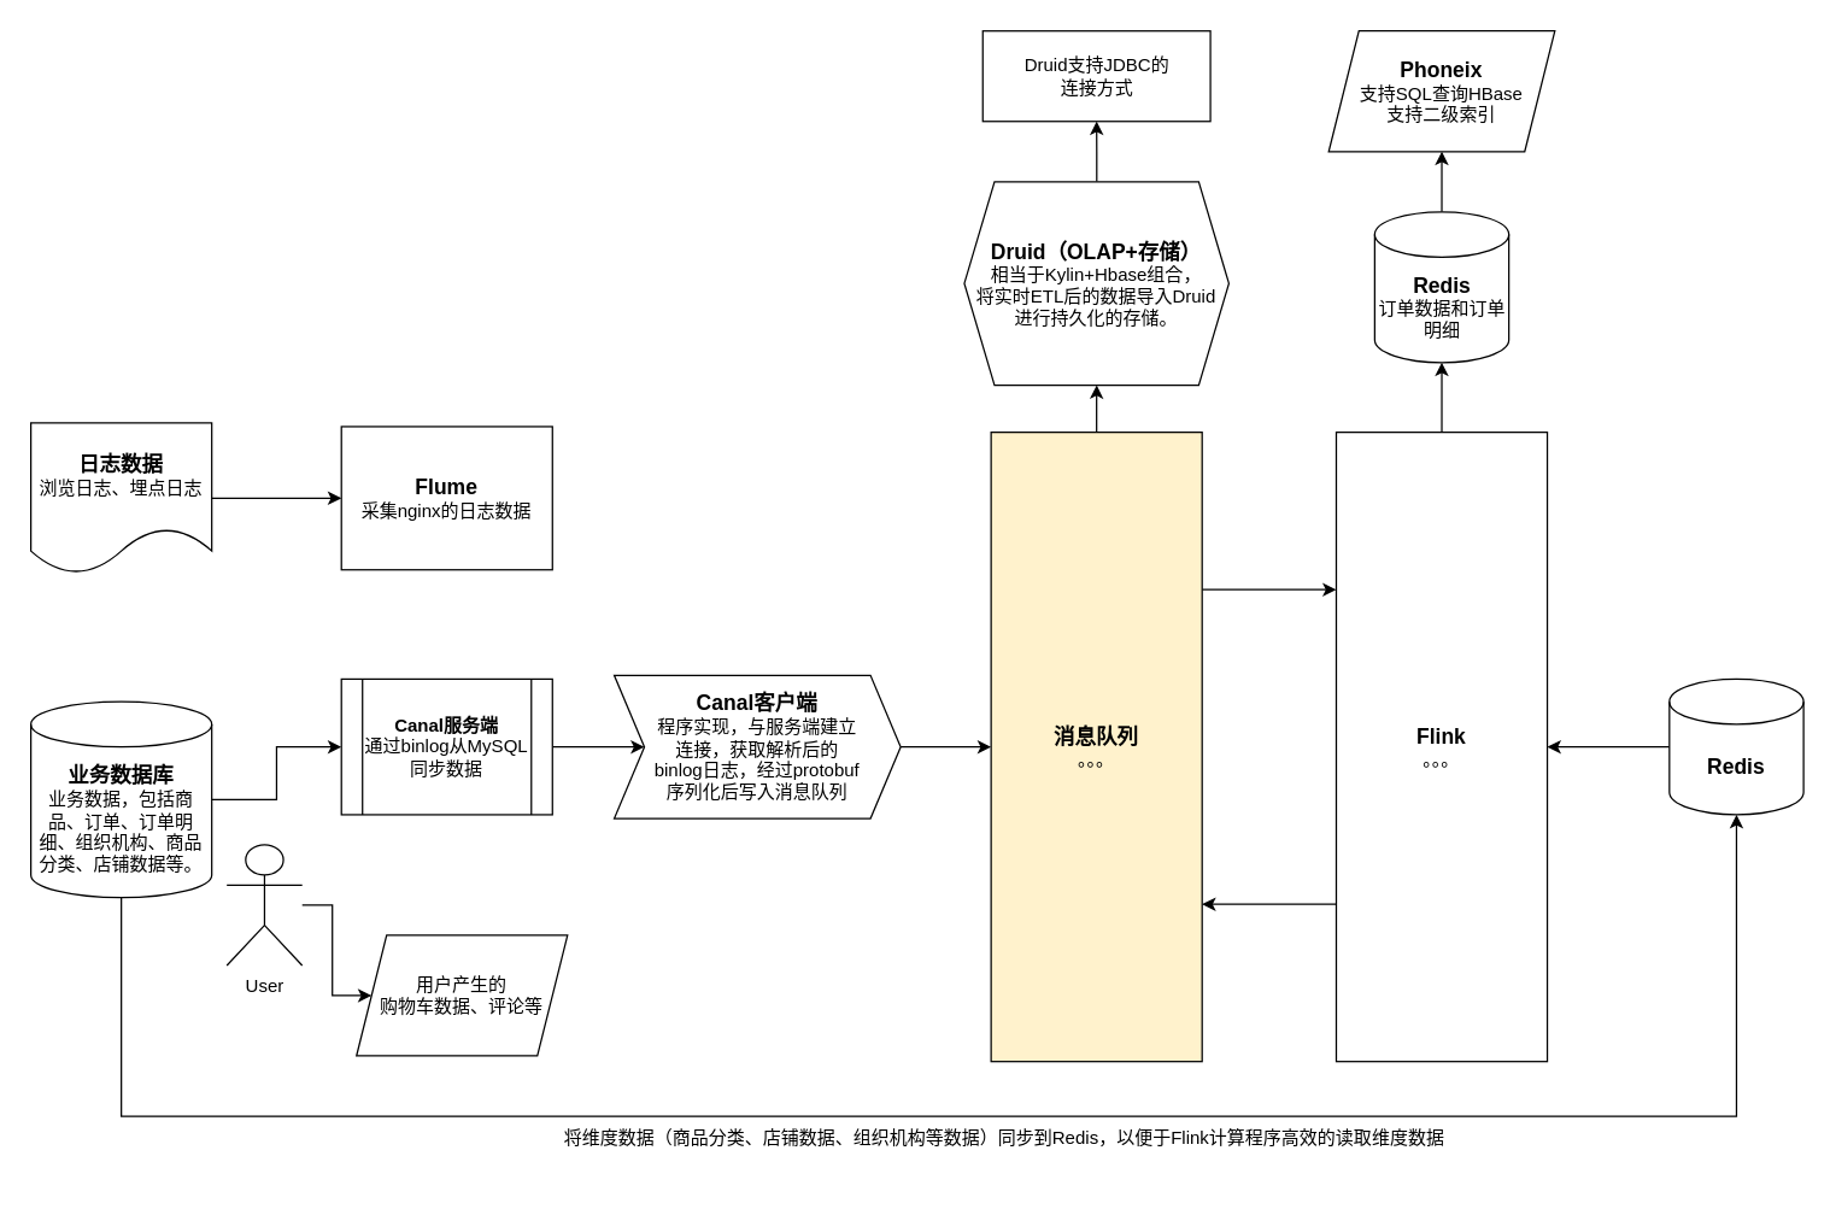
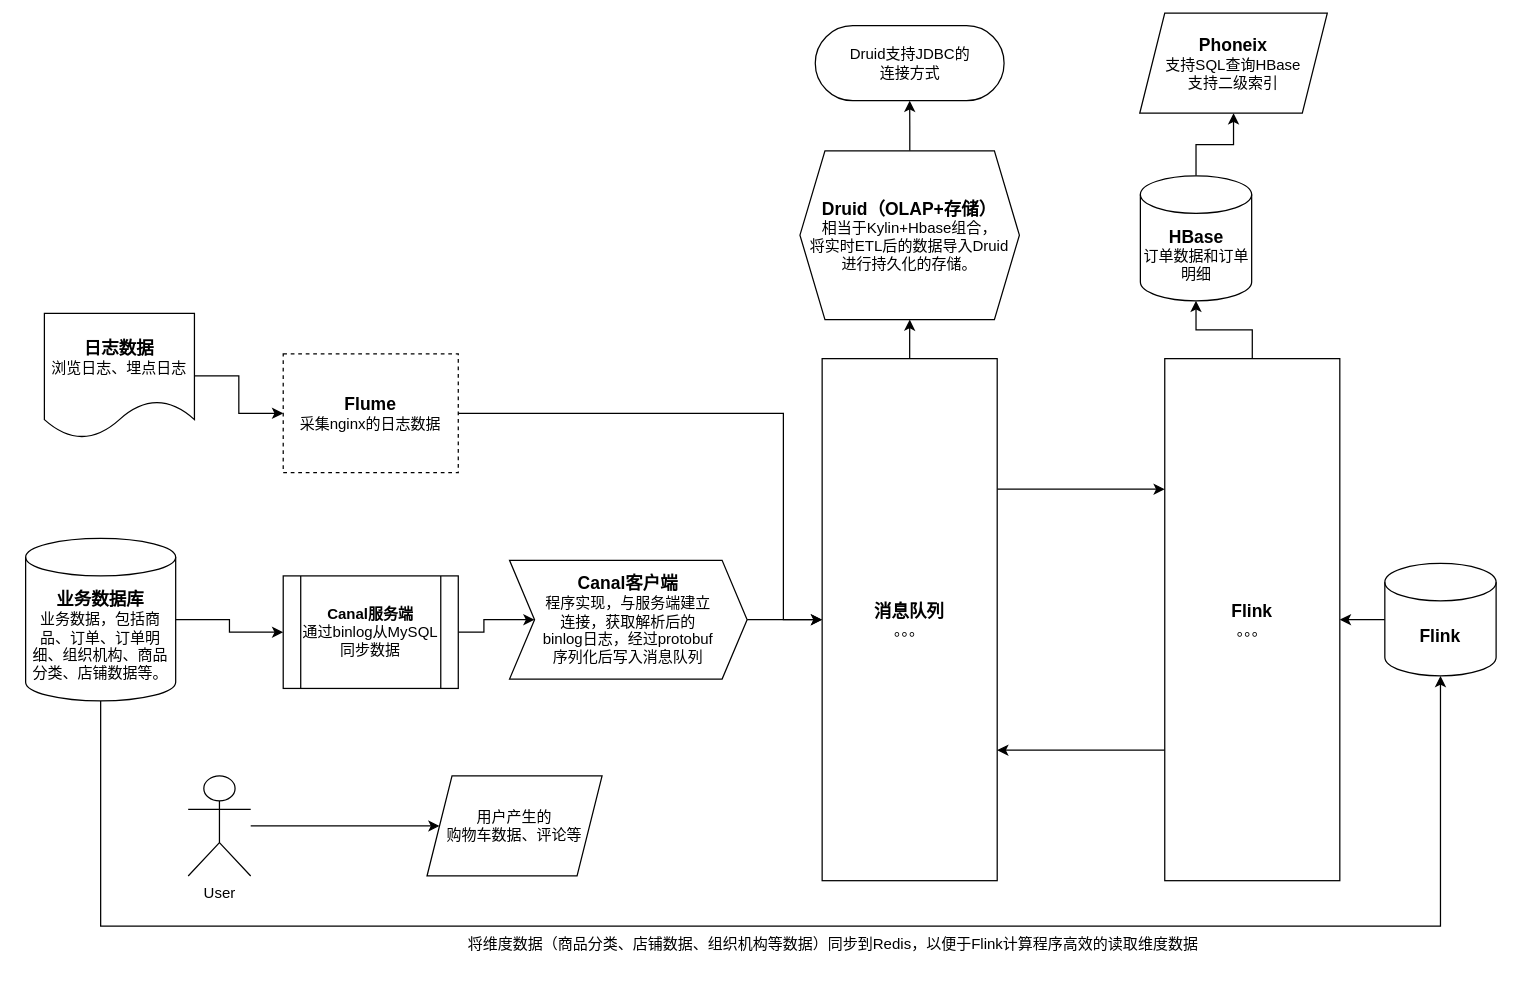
  <mxCell id="0" />
  <mxCell id="1" parent="0" />
  <mxCell id="2" style="edgeStyle=orthogonalEdgeStyle;rounded=0;orthogonalLoop=1;jettySize=auto;html=1;entryX=0;entryY=0.5;entryDx=0;entryDy=0;" edge="1" parent="1" source="3" target="8"><mxGeometry relative="1" as="geometry" /></mxCell>
- <mxCell id="3" value="&lt;b&gt;&lt;font style=&quot;font-size: 14px&quot;&gt;日志数据&lt;/font&gt;&lt;br&gt;&lt;/b&gt;&lt;span&gt;浏览日志、埋点日志&lt;/span&gt;" style="shape=document;whiteSpace=wrap;html=1;boundedLbl=1;" vertex="1" parent="1"><mxGeometry x="20" y="280" width="120" height="100" as="geometry" /></mxCell>
+ <mxCell id="3" value="&lt;b&gt;&lt;font style=&quot;font-size: 14px&quot;&gt;日志数据&lt;/font&gt;&lt;br&gt;&lt;/b&gt;&lt;span&gt;浏览日志、埋点日志&lt;/span&gt;" style="shape=document;whiteSpace=wrap;html=1;boundedLbl=1;" vertex="1" parent="1"><mxGeometry x="35" y="250" width="120" height="100" as="geometry" /></mxCell>
  <mxCell id="4" style="edgeStyle=orthogonalEdgeStyle;rounded=0;orthogonalLoop=1;jettySize=auto;html=1;exitX=1;exitY=0.25;exitDx=0;exitDy=0;entryX=0;entryY=0.25;entryDx=0;entryDy=0;" edge="1" parent="1" source="6" target="21"><mxGeometry relative="1" as="geometry" /></mxCell>
  <mxCell id="5" value="" style="edgeStyle=orthogonalEdgeStyle;rounded=0;orthogonalLoop=1;jettySize=auto;html=1;" edge="1" parent="1" source="6" target="29"><mxGeometry relative="1" as="geometry" /></mxCell>
- <mxCell id="6" value="&lt;b&gt;&lt;font style=&quot;font-size: 14px&quot;&gt;消息队列&lt;br&gt;&lt;/font&gt;&lt;/b&gt;。。。" style="rounded=0;whiteSpace=wrap;html=1;fillColor=#fff2cc;" vertex="1" parent="1"><mxGeometry x="657" y="286.25" width="140" height="417.5" as="geometry" /></mxCell>
- <mxCell id="8" value="&lt;b&gt;&lt;font style=&quot;font-size: 14px&quot;&gt;Flume&lt;/font&gt;&lt;/b&gt;&lt;br&gt;采集nginx的日志数据" style="rounded=0;whiteSpace=wrap;html=1;" vertex="1" parent="1"><mxGeometry x="226" y="282.5" width="140" height="95" as="geometry" /></mxCell>
- <mxCell id="9" value="用户产生的&lt;br&gt;购物车数据、评论等" style="shape=parallelogram;perimeter=parallelogramPerimeter;whiteSpace=wrap;html=1;fixedSize=1;" vertex="1" parent="1"><mxGeometry x="236" y="620" width="140" height="80" as="geometry" /></mxCell>
+ <mxCell id="6" value="&lt;b&gt;&lt;font style=&quot;font-size: 14px&quot;&gt;消息队列&lt;br&gt;&lt;/font&gt;&lt;/b&gt;。。。" style="rounded=0;whiteSpace=wrap;html=1;" vertex="1" parent="1"><mxGeometry x="657" y="286.25" width="140" height="417.5" as="geometry" /></mxCell>
+ <mxCell id="7" style="edgeStyle=orthogonalEdgeStyle;rounded=0;orthogonalLoop=1;jettySize=auto;html=1;entryX=0;entryY=0.5;entryDx=0;entryDy=0;" edge="1" parent="1" source="8" target="6"><mxGeometry relative="1" as="geometry"><Array as="points"><mxPoint x="626" y="330" /><mxPoint x="626" y="495" /></Array></mxGeometry></mxCell>
+ <mxCell id="8" value="&lt;b&gt;&lt;font style=&quot;font-size: 14px&quot;&gt;Flume&lt;/font&gt;&lt;/b&gt;&lt;br&gt;采集nginx的日志数据" style="rounded=0;whiteSpace=wrap;html=1;dashed=1;" vertex="1" parent="1"><mxGeometry x="226" y="282.5" width="140" height="95" as="geometry" /></mxCell>
+ <mxCell id="9" value="用户产生的&lt;br&gt;购物车数据、评论等" style="shape=parallelogram;perimeter=parallelogramPerimeter;whiteSpace=wrap;html=1;fixedSize=1;" vertex="1" parent="1"><mxGeometry x="341" y="620" width="140" height="80" as="geometry" /></mxCell>
  <mxCell id="10" style="edgeStyle=orthogonalEdgeStyle;rounded=0;orthogonalLoop=1;jettySize=auto;html=1;entryX=0;entryY=0.5;entryDx=0;entryDy=0;" edge="1" parent="1" source="12" target="14"><mxGeometry relative="1" as="geometry" /></mxCell>
  <mxCell id="11" style="edgeStyle=orthogonalEdgeStyle;rounded=0;orthogonalLoop=1;jettySize=auto;html=1;entryX=0.5;entryY=1;entryDx=0;entryDy=0;entryPerimeter=0;" edge="1" parent="1" source="12" target="23"><mxGeometry relative="1" as="geometry"><Array as="points"><mxPoint x="80" y="740" /><mxPoint x="1152" y="740" /></Array></mxGeometry></mxCell>
- <mxCell id="12" value="&lt;b style=&quot;font-family: &amp;#34;helvetica&amp;#34;&quot;&gt;&lt;font style=&quot;font-size: 14px&quot;&gt;业务数据库&lt;/font&gt;&lt;br&gt;&lt;/b&gt;&lt;span style=&quot;font-family: &amp;#34;helvetica&amp;#34;&quot;&gt;业务数据，包括商品、订单、订单明细、组织机构、商品分类、店铺数据等。&lt;/span&gt;" style="shape=cylinder3;whiteSpace=wrap;html=1;boundedLbl=1;backgroundOutline=1;size=15;" vertex="1" parent="1"><mxGeometry x="20" y="465" width="120" height="130" as="geometry" /></mxCell>
+ <mxCell id="12" value="&lt;b style=&quot;font-family: &amp;#34;helvetica&amp;#34;&quot;&gt;&lt;font style=&quot;font-size: 14px&quot;&gt;业务数据库&lt;/font&gt;&lt;br&gt;&lt;/b&gt;&lt;span style=&quot;font-family: &amp;#34;helvetica&amp;#34;&quot;&gt;业务数据，包括商品、订单、订单明细、组织机构、商品分类、店铺数据等。&lt;/span&gt;" style="shape=cylinder3;whiteSpace=wrap;html=1;boundedLbl=1;backgroundOutline=1;size=15;" vertex="1" parent="1"><mxGeometry x="20" y="430" width="120" height="130" as="geometry" /></mxCell>
  <mxCell id="13" style="edgeStyle=orthogonalEdgeStyle;rounded=0;orthogonalLoop=1;jettySize=auto;html=1;entryX=0;entryY=0.5;entryDx=0;entryDy=0;" edge="1" parent="1" source="14" target="16"><mxGeometry relative="1" as="geometry" /></mxCell>
- <mxCell id="14" value="&lt;b&gt;&lt;font style=&quot;font-size: 12px&quot;&gt;Canal服务端&lt;/font&gt;&lt;/b&gt;&lt;br&gt;通过binlog从MySQL同步数据" style="shape=process;whiteSpace=wrap;html=1;backgroundOutline=1;" vertex="1" parent="1"><mxGeometry x="226" y="450" width="140" height="90" as="geometry" /></mxCell>
+ <mxCell id="14" value="&lt;b&gt;&lt;font style=&quot;font-size: 12px&quot;&gt;Canal服务端&lt;/font&gt;&lt;/b&gt;&lt;br&gt;通过binlog从MySQL同步数据" style="shape=process;whiteSpace=wrap;html=1;backgroundOutline=1;" vertex="1" parent="1"><mxGeometry x="226" y="460" width="140" height="90" as="geometry" /></mxCell>
  <mxCell id="15" style="edgeStyle=orthogonalEdgeStyle;rounded=0;orthogonalLoop=1;jettySize=auto;html=1;exitX=1;exitY=0.5;exitDx=0;exitDy=0;entryX=0;entryY=0.5;entryDx=0;entryDy=0;" edge="1" parent="1" source="16" target="6"><mxGeometry relative="1" as="geometry" /></mxCell>
  <mxCell id="16" value="&lt;b&gt;&lt;font style=&quot;font-size: 14px&quot;&gt;Canal客户端&lt;/font&gt;&lt;/b&gt;&lt;br&gt;程序实现，与服务端建立&lt;br&gt;连接，获取解析后的&lt;br&gt;binlog日志，经过protobuf&lt;br&gt;序列化后写入消息队列" style="shape=step;perimeter=stepPerimeter;whiteSpace=wrap;html=1;fixedSize=1;" vertex="1" parent="1"><mxGeometry x="407" y="447.5" width="190" height="95" as="geometry" /></mxCell>
  <mxCell id="17" value="" style="edgeStyle=orthogonalEdgeStyle;rounded=0;orthogonalLoop=1;jettySize=auto;html=1;" edge="1" parent="1" source="18" target="9"><mxGeometry relative="1" as="geometry" /></mxCell>
- <mxCell id="18" value="User" style="shape=umlActor;verticalLabelPosition=bottom;verticalAlign=top;html=1;outlineConnect=0;" vertex="1" parent="1"><mxGeometry x="150" y="560" width="50" height="80" as="geometry" /></mxCell>
+ <mxCell id="18" value="User" style="shape=umlActor;verticalLabelPosition=bottom;verticalAlign=top;html=1;outlineConnect=0;" vertex="1" parent="1"><mxGeometry x="150" y="620" width="50" height="80" as="geometry" /></mxCell>
  <mxCell id="19" style="edgeStyle=orthogonalEdgeStyle;rounded=0;orthogonalLoop=1;jettySize=auto;html=1;exitX=0;exitY=0.75;exitDx=0;exitDy=0;entryX=1;entryY=0.75;entryDx=0;entryDy=0;" edge="1" parent="1" source="21" target="6"><mxGeometry relative="1" as="geometry" /></mxCell>
  <mxCell id="20" value="" style="edgeStyle=orthogonalEdgeStyle;rounded=0;orthogonalLoop=1;jettySize=auto;html=1;" edge="1" parent="1" source="21" target="26"><mxGeometry relative="1" as="geometry" /></mxCell>
- <mxCell id="21" value="&lt;b&gt;&lt;font style=&quot;font-size: 14px&quot;&gt;Flink&lt;/font&gt;&lt;/b&gt;&lt;br&gt;。。。" style="rounded=0;whiteSpace=wrap;html=1;" vertex="1" parent="1"><mxGeometry x="886" y="286.25" width="140" height="417.5" as="geometry" /></mxCell>
+ <mxCell id="21" value="&lt;b&gt;&lt;font style=&quot;font-size: 14px&quot;&gt;Flink&lt;/font&gt;&lt;/b&gt;&lt;br&gt;。。。" style="rounded=0;whiteSpace=wrap;html=1;" vertex="1" parent="1"><mxGeometry x="931" y="286.25" width="140" height="417.5" as="geometry" /></mxCell>
  <mxCell id="22" style="edgeStyle=orthogonalEdgeStyle;rounded=0;orthogonalLoop=1;jettySize=auto;html=1;exitX=0;exitY=0.5;exitDx=0;exitDy=0;exitPerimeter=0;entryX=1;entryY=0.5;entryDx=0;entryDy=0;" edge="1" parent="1" source="23" target="21"><mxGeometry relative="1" as="geometry" /></mxCell>
- <mxCell id="23" value="&lt;b&gt;&lt;font style=&quot;font-size: 14px&quot;&gt;Redis&lt;/font&gt;&lt;/b&gt;" style="shape=cylinder3;whiteSpace=wrap;html=1;boundedLbl=1;backgroundOutline=1;size=15;" vertex="1" parent="1"><mxGeometry x="1107" y="450" width="89" height="90" as="geometry" /></mxCell>
+ <mxCell id="23" value="&lt;b&gt;&lt;font style=&quot;font-size: 14px&quot;&gt;Flink&lt;/font&gt;&lt;/b&gt;" style="shape=cylinder3;whiteSpace=wrap;html=1;boundedLbl=1;backgroundOutline=1;size=15;" vertex="1" parent="1"><mxGeometry x="1107" y="450" width="89" height="90" as="geometry" /></mxCell>
  <mxCell id="24" value="将维度数据（商品分类、店铺数据、组织机构等数据）同步到Redis，以便于Flink计算程序高效的读取维度数据" style="text;html=1;strokeColor=none;fillColor=none;align=center;verticalAlign=middle;whiteSpace=wrap;rounded=0;" vertex="1" parent="1"><mxGeometry x="366" y="730" width="600" height="50" as="geometry" /></mxCell>
  <mxCell id="25" value="" style="edgeStyle=orthogonalEdgeStyle;rounded=0;orthogonalLoop=1;jettySize=auto;html=1;" edge="1" parent="1" source="26" target="27"><mxGeometry relative="1" as="geometry" /></mxCell>
- <mxCell id="26" value="&lt;font&gt;&lt;b style=&quot;font-size: 14px&quot;&gt;Redis&lt;/b&gt;&lt;br&gt;&lt;font style=&quot;font-size: 12px&quot;&gt;订单数据和订单明细&lt;/font&gt;&lt;br&gt;&lt;/font&gt;" style="shape=cylinder3;whiteSpace=wrap;html=1;boundedLbl=1;backgroundOutline=1;size=15;" vertex="1" parent="1"><mxGeometry x="911.5" y="140" width="89" height="100" as="geometry" /></mxCell>
- <mxCell id="27" value="&lt;b&gt;&lt;font style=&quot;font-size: 14px&quot;&gt;Phoneix&lt;/font&gt;&lt;/b&gt;&lt;br&gt;支持SQL查询HBase&lt;br&gt;支持二级索引" style="shape=parallelogram;perimeter=parallelogramPerimeter;whiteSpace=wrap;html=1;fixedSize=1;" vertex="1" parent="1"><mxGeometry x="881" y="20" width="150" height="80" as="geometry" /></mxCell>
+ <mxCell id="26" value="&lt;font&gt;&lt;b style=&quot;font-size: 14px&quot;&gt;HBase&lt;/b&gt;&lt;br&gt;&lt;font style=&quot;font-size: 12px&quot;&gt;订单数据和订单明细&lt;/font&gt;&lt;br&gt;&lt;/font&gt;" style="shape=cylinder3;whiteSpace=wrap;html=1;boundedLbl=1;backgroundOutline=1;size=15;" vertex="1" parent="1"><mxGeometry x="911.5" y="140" width="89" height="100" as="geometry" /></mxCell>
+ <mxCell id="27" value="&lt;b&gt;&lt;font style=&quot;font-size: 14px&quot;&gt;Phoneix&lt;/font&gt;&lt;/b&gt;&lt;br&gt;支持SQL查询HBase&lt;br&gt;支持二级索引" style="shape=parallelogram;perimeter=parallelogramPerimeter;whiteSpace=wrap;html=1;fixedSize=1;" vertex="1" parent="1"><mxGeometry x="911" y="10" width="150" height="80" as="geometry" /></mxCell>
  <mxCell id="28" value="" style="edgeStyle=orthogonalEdgeStyle;rounded=0;orthogonalLoop=1;jettySize=auto;html=1;" edge="1" parent="1" source="29" target="30"><mxGeometry relative="1" as="geometry" /></mxCell>
  <mxCell id="29" value="&lt;b&gt;&lt;font style=&quot;font-size: 14px&quot;&gt;Druid（OLAP+存储）&lt;/font&gt;&lt;/b&gt;&lt;br&gt;相当于Kylin+Hbase组合，&lt;br&gt;将实时ETL后的数据导入Druid&lt;br&gt;进行持久化的存储。" style="shape=hexagon;perimeter=hexagonPerimeter2;whiteSpace=wrap;html=1;fixedSize=1;" vertex="1" parent="1"><mxGeometry x="639.25" y="120" width="175.5" height="135" as="geometry" /></mxCell>
- <mxCell id="30" value="Druid支持JDBC的&lt;br&gt;连接方式" style="whiteSpace=wrap;html=1;arcSize=50;rounded=0;" vertex="1" parent="1"><mxGeometry x="651.5" y="20" width="151" height="60" as="geometry" /></mxCell>
+ <mxCell id="30" value="Druid支持JDBC的&lt;br&gt;连接方式" style="rounded=1;whiteSpace=wrap;html=1;arcSize=50;" vertex="1" parent="1"><mxGeometry x="651.5" y="20" width="151" height="60" as="geometry" /></mxCell>
